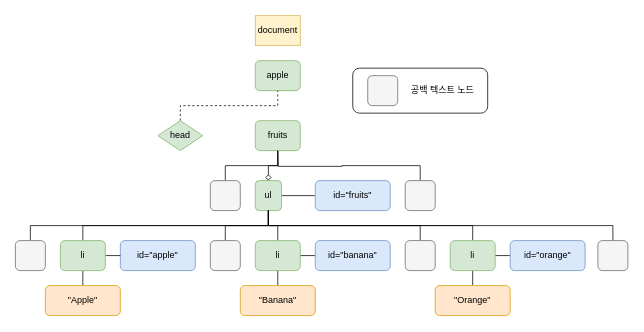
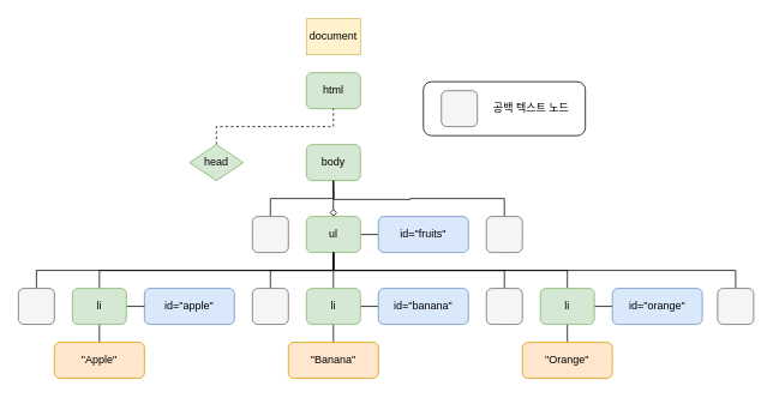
  <mxCell id="0" />
  <mxCell id="1" parent="0" />
  <mxCell id="2" value="" style="rounded=1;whiteSpace=wrap;html=1;" vertex="1" parent="1"><mxGeometry x="470" y="90" width="180" height="60" as="geometry" /></mxCell>
  <mxCell id="3" style="edgeStyle=orthogonalEdgeStyle;rounded=0;orthogonalLoop=1;jettySize=auto;html=1;exitX=0.5;exitY=1;exitDx=0;exitDy=0;entryX=0.5;entryY=0;entryDx=0;entryDy=0;endArrow=none;endFill=0;" edge="1" parent="1" source="5" target="12"><mxGeometry relative="1" as="geometry"><mxPoint x="400" y="280" as="sourcePoint" /></mxGeometry></mxCell>
  <mxCell id="4" style="edgeStyle=orthogonalEdgeStyle;rounded=0;orthogonalLoop=1;jettySize=auto;html=1;exitX=1;exitY=0.5;exitDx=0;exitDy=0;entryX=0;entryY=0.5;entryDx=0;entryDy=0;endArrow=none;endFill=0;" edge="1" parent="1" source="5" target="29"><mxGeometry relative="1" as="geometry" /></mxCell>
- <mxCell id="5" value="ul" style="rounded=1;whiteSpace=wrap;html=1;fillColor=#d5e8d4;strokeColor=#82b366;" vertex="1" parent="1"><mxGeometry x="340" y="240" width="35" height="40" as="geometry" /></mxCell>
+ <mxCell id="5" value="ul" style="rounded=1;whiteSpace=wrap;html=1;fillColor=#d5e8d4;strokeColor=#82b366;" vertex="1" parent="1"><mxGeometry x="340" y="240" width="60" height="40" as="geometry" /></mxCell>
  <mxCell id="6" style="edgeStyle=orthogonalEdgeStyle;rounded=0;orthogonalLoop=1;jettySize=auto;html=1;exitX=0.5;exitY=1;exitDx=0;exitDy=0;entryX=0.5;entryY=0;entryDx=0;entryDy=0;endArrow=diamond;endFill=0;" edge="1" parent="1" source="7" target="5"><mxGeometry relative="1" as="geometry" /></mxCell>
- <mxCell id="7" value="fruits" style="rounded=1;whiteSpace=wrap;html=1;fillColor=#d5e8d4;strokeColor=#82b366;" vertex="1" parent="1"><mxGeometry x="340" y="160" width="60" height="40" as="geometry" /></mxCell>
- <mxCell id="8" value="apple" style="rounded=1;whiteSpace=wrap;html=1;fillColor=#d5e8d4;strokeColor=#82b366;" vertex="1" parent="1"><mxGeometry x="340" y="80" width="60" height="40" as="geometry" /></mxCell>
+ <mxCell id="7" value="body" style="rounded=1;whiteSpace=wrap;html=1;fillColor=#d5e8d4;strokeColor=#82b366;" vertex="1" parent="1"><mxGeometry x="340" y="160" width="60" height="40" as="geometry" /></mxCell>
+ <mxCell id="8" value="html" style="rounded=1;whiteSpace=wrap;html=1;fillColor=#d5e8d4;strokeColor=#82b366;" vertex="1" parent="1"><mxGeometry x="340" y="80" width="60" height="40" as="geometry" /></mxCell>
  <mxCell id="9" value="document" style="whiteSpace=wrap;html=1;fillColor=#fff2cc;strokeColor=#d6b656;rounded=0;" vertex="1" parent="1"><mxGeometry x="340" y="20" width="60" height="40" as="geometry" /></mxCell>
  <mxCell id="10" style="edgeStyle=orthogonalEdgeStyle;rounded=0;orthogonalLoop=1;jettySize=auto;html=1;exitX=0.5;exitY=1;exitDx=0;exitDy=0;entryX=0.5;entryY=0;entryDx=0;entryDy=0;endArrow=none;endFill=0;" edge="1" parent="1" source="12" target="25"><mxGeometry relative="1" as="geometry" /></mxCell>
  <mxCell id="11" style="edgeStyle=orthogonalEdgeStyle;rounded=0;orthogonalLoop=1;jettySize=auto;html=1;exitX=1;exitY=0.5;exitDx=0;exitDy=0;entryX=0;entryY=0.5;entryDx=0;entryDy=0;endArrow=none;endFill=0;" edge="1" parent="1" source="12" target="18"><mxGeometry relative="1" as="geometry" /></mxCell>
  <mxCell id="12" value="li" style="rounded=1;whiteSpace=wrap;html=1;fillColor=#d5e8d4;strokeColor=#82b366;" vertex="1" parent="1"><mxGeometry x="340" y="320" width="60" height="40" as="geometry" /></mxCell>
  <mxCell id="13" value="id=&quot;apple&quot;" style="rounded=1;whiteSpace=wrap;html=1;fillColor=#dae8fc;strokeColor=#6c8ebf;" vertex="1" parent="1"><mxGeometry x="160" y="320" width="100" height="40" as="geometry" /></mxCell>
  <mxCell id="14" style="edgeStyle=orthogonalEdgeStyle;rounded=0;orthogonalLoop=1;jettySize=auto;html=1;exitX=0.5;exitY=0;exitDx=0;exitDy=0;entryX=0.5;entryY=1;entryDx=0;entryDy=0;endArrow=none;endFill=0;" edge="1" parent="1" source="17" target="5"><mxGeometry relative="1" as="geometry"><mxPoint x="400" y="280" as="targetPoint" /></mxGeometry></mxCell>
  <mxCell id="15" style="edgeStyle=orthogonalEdgeStyle;rounded=0;orthogonalLoop=1;jettySize=auto;html=1;exitX=1;exitY=0.5;exitDx=0;exitDy=0;entryX=0;entryY=0.5;entryDx=0;entryDy=0;endArrow=none;endFill=0;" edge="1" parent="1" source="17" target="13"><mxGeometry relative="1" as="geometry" /></mxCell>
  <mxCell id="16" style="edgeStyle=orthogonalEdgeStyle;rounded=0;orthogonalLoop=1;jettySize=auto;html=1;exitX=0.5;exitY=1;exitDx=0;exitDy=0;entryX=0.5;entryY=0;entryDx=0;entryDy=0;endArrow=none;endFill=0;" edge="1" parent="1" source="17" target="24"><mxGeometry relative="1" as="geometry" /></mxCell>
  <mxCell id="17" value="li" style="rounded=1;whiteSpace=wrap;html=1;fillColor=#d5e8d4;strokeColor=#82b366;" vertex="1" parent="1"><mxGeometry x="80" y="320" width="60" height="40" as="geometry" /></mxCell>
  <mxCell id="18" value="id=&quot;banana&quot;" style="rounded=1;whiteSpace=wrap;html=1;fillColor=#dae8fc;strokeColor=#6c8ebf;" vertex="1" parent="1"><mxGeometry x="420" y="320" width="100" height="40" as="geometry" /></mxCell>
  <mxCell id="19" style="edgeStyle=orthogonalEdgeStyle;rounded=0;orthogonalLoop=1;jettySize=auto;html=1;exitX=0.5;exitY=0;exitDx=0;exitDy=0;endArrow=none;endFill=0;entryX=0.5;entryY=1;entryDx=0;entryDy=0;" edge="1" parent="1" source="22" target="5"><mxGeometry relative="1" as="geometry"><mxPoint x="400" y="280" as="targetPoint" /></mxGeometry></mxCell>
  <mxCell id="20" style="edgeStyle=orthogonalEdgeStyle;rounded=0;orthogonalLoop=1;jettySize=auto;html=1;exitX=1;exitY=0.5;exitDx=0;exitDy=0;entryX=0;entryY=0.5;entryDx=0;entryDy=0;endArrow=none;endFill=0;" edge="1" parent="1" source="22" target="23"><mxGeometry relative="1" as="geometry" /></mxCell>
  <mxCell id="21" style="edgeStyle=orthogonalEdgeStyle;rounded=0;orthogonalLoop=1;jettySize=auto;html=1;exitX=0.5;exitY=1;exitDx=0;exitDy=0;entryX=0.5;entryY=0;entryDx=0;entryDy=0;endArrow=none;endFill=0;" edge="1" parent="1" source="22" target="26"><mxGeometry relative="1" as="geometry" /></mxCell>
  <mxCell id="22" value="li" style="rounded=1;whiteSpace=wrap;html=1;fillColor=#d5e8d4;strokeColor=#82b366;" vertex="1" parent="1"><mxGeometry x="600" y="320" width="60" height="40" as="geometry" /></mxCell>
  <mxCell id="23" value="id=&quot;orange&quot;" style="rounded=1;whiteSpace=wrap;html=1;fillColor=#dae8fc;strokeColor=#6c8ebf;" vertex="1" parent="1"><mxGeometry x="680" y="320" width="100" height="40" as="geometry" /></mxCell>
  <mxCell id="24" value="&quot;Apple&quot;" style="rounded=1;whiteSpace=wrap;html=1;fillColor=#ffe6cc;strokeColor=#d79b00;" vertex="1" parent="1"><mxGeometry x="60" y="380" width="100" height="40" as="geometry" /></mxCell>
  <mxCell id="25" value="&quot;Banana&quot;" style="rounded=1;whiteSpace=wrap;html=1;fillColor=#ffe6cc;strokeColor=#d79b00;" vertex="1" parent="1"><mxGeometry x="320" y="380" width="100" height="40" as="geometry" /></mxCell>
  <mxCell id="26" value="&quot;Orange&quot;" style="rounded=1;whiteSpace=wrap;html=1;fillColor=#ffe6cc;strokeColor=#d79b00;" vertex="1" parent="1"><mxGeometry x="580" y="380" width="100" height="40" as="geometry" /></mxCell>
  <mxCell id="27" style="edgeStyle=orthogonalEdgeStyle;rounded=0;orthogonalLoop=1;jettySize=auto;html=1;exitX=0.5;exitY=0;exitDx=0;exitDy=0;entryX=0.5;entryY=1;entryDx=0;entryDy=0;endArrow=none;endFill=0;dashed=1;" edge="1" parent="1" source="28" target="8"><mxGeometry relative="1" as="geometry" /></mxCell>
  <mxCell id="28" value="head" style="rhombus;whiteSpace=wrap;html=1;fillColor=#d5e8d4;strokeColor=#82b366;" vertex="1" parent="1"><mxGeometry x="210" y="160" width="60" height="40" as="geometry" /></mxCell>
  <mxCell id="29" value="id=&quot;fruits&quot;" style="rounded=1;whiteSpace=wrap;html=1;fillColor=#dae8fc;strokeColor=#6c8ebf;" vertex="1" parent="1"><mxGeometry x="420" y="240" width="100" height="40" as="geometry" /></mxCell>
  <mxCell id="30" style="edgeStyle=orthogonalEdgeStyle;rounded=0;orthogonalLoop=1;jettySize=auto;html=1;exitX=0.5;exitY=0;exitDx=0;exitDy=0;entryX=0.5;entryY=1;entryDx=0;entryDy=0;endArrow=none;endFill=0;" edge="1" parent="1" source="31" target="7"><mxGeometry relative="1" as="geometry" /></mxCell>
  <mxCell id="31" value="" style="rounded=1;whiteSpace=wrap;html=1;fillColor=#f5f5f5;fontColor=#333333;strokeColor=#666666;" vertex="1" parent="1"><mxGeometry x="280" y="240" width="40" height="40" as="geometry" /></mxCell>
  <mxCell id="32" style="edgeStyle=orthogonalEdgeStyle;rounded=0;orthogonalLoop=1;jettySize=auto;html=1;exitX=0.5;exitY=0;exitDx=0;exitDy=0;endArrow=none;endFill=0;" edge="1" parent="1" source="33"><mxGeometry relative="1" as="geometry"><mxPoint x="370" y="200" as="targetPoint" /></mxGeometry></mxCell>
  <mxCell id="33" value="" style="rounded=1;whiteSpace=wrap;html=1;fillColor=#f5f5f5;fontColor=#333333;strokeColor=#666666;" vertex="1" parent="1"><mxGeometry x="540" y="240" width="40" height="40" as="geometry" /></mxCell>
  <mxCell id="34" style="edgeStyle=orthogonalEdgeStyle;rounded=0;orthogonalLoop=1;jettySize=auto;html=1;exitX=0.5;exitY=0;exitDx=0;exitDy=0;entryX=0.5;entryY=1;entryDx=0;entryDy=0;endArrow=none;endFill=0;" edge="1" parent="1" source="35" target="5"><mxGeometry relative="1" as="geometry"><mxPoint x="400" y="280" as="targetPoint" /></mxGeometry></mxCell>
  <mxCell id="35" value="" style="rounded=1;whiteSpace=wrap;html=1;fillColor=#f5f5f5;fontColor=#333333;strokeColor=#666666;" vertex="1" parent="1"><mxGeometry x="20" y="320" width="40" height="40" as="geometry" /></mxCell>
  <mxCell id="36" style="edgeStyle=orthogonalEdgeStyle;rounded=0;orthogonalLoop=1;jettySize=auto;html=1;exitX=0.5;exitY=0;exitDx=0;exitDy=0;entryX=0.5;entryY=1;entryDx=0;entryDy=0;endArrow=none;endFill=0;" edge="1" parent="1" source="37" target="5"><mxGeometry relative="1" as="geometry"><mxPoint x="400" y="280" as="targetPoint" /></mxGeometry></mxCell>
  <mxCell id="37" value="" style="rounded=1;whiteSpace=wrap;html=1;fillColor=#f5f5f5;fontColor=#333333;strokeColor=#666666;" vertex="1" parent="1"><mxGeometry x="280" y="320" width="40" height="40" as="geometry" /></mxCell>
  <mxCell id="38" style="edgeStyle=orthogonalEdgeStyle;rounded=0;orthogonalLoop=1;jettySize=auto;html=1;exitX=0.5;exitY=0;exitDx=0;exitDy=0;entryX=0.5;entryY=1;entryDx=0;entryDy=0;endArrow=none;endFill=0;" edge="1" parent="1" source="39" target="5"><mxGeometry relative="1" as="geometry"><mxPoint x="400" y="280" as="targetPoint" /></mxGeometry></mxCell>
  <mxCell id="39" value="" style="rounded=1;whiteSpace=wrap;html=1;fillColor=#f5f5f5;fontColor=#333333;strokeColor=#666666;" vertex="1" parent="1"><mxGeometry x="540" y="320" width="40" height="40" as="geometry" /></mxCell>
  <mxCell id="40" style="edgeStyle=orthogonalEdgeStyle;rounded=0;orthogonalLoop=1;jettySize=auto;html=1;exitX=0.5;exitY=0;exitDx=0;exitDy=0;endArrow=none;endFill=0;entryX=0.5;entryY=1;entryDx=0;entryDy=0;" edge="1" parent="1" source="41" target="5"><mxGeometry relative="1" as="geometry"><mxPoint x="400" y="280" as="targetPoint" /></mxGeometry></mxCell>
  <mxCell id="41" value="" style="rounded=1;whiteSpace=wrap;html=1;fillColor=#f5f5f5;fontColor=#333333;strokeColor=#666666;" vertex="1" parent="1"><mxGeometry x="797" y="320" width="40" height="40" as="geometry" /></mxCell>
  <mxCell id="42" value="" style="rounded=1;whiteSpace=wrap;html=1;fillColor=#f5f5f5;fontColor=#333333;strokeColor=#666666;" vertex="1" parent="1"><mxGeometry x="490" y="100" width="40" height="40" as="geometry" /></mxCell>
  <mxCell id="43" value="공백 텍스트 노드" style="text;html=1;strokeColor=none;fillColor=none;align=center;verticalAlign=middle;whiteSpace=wrap;rounded=0;" vertex="1" parent="1"><mxGeometry x="540" y="105" width="100" height="30" as="geometry" /></mxCell>
